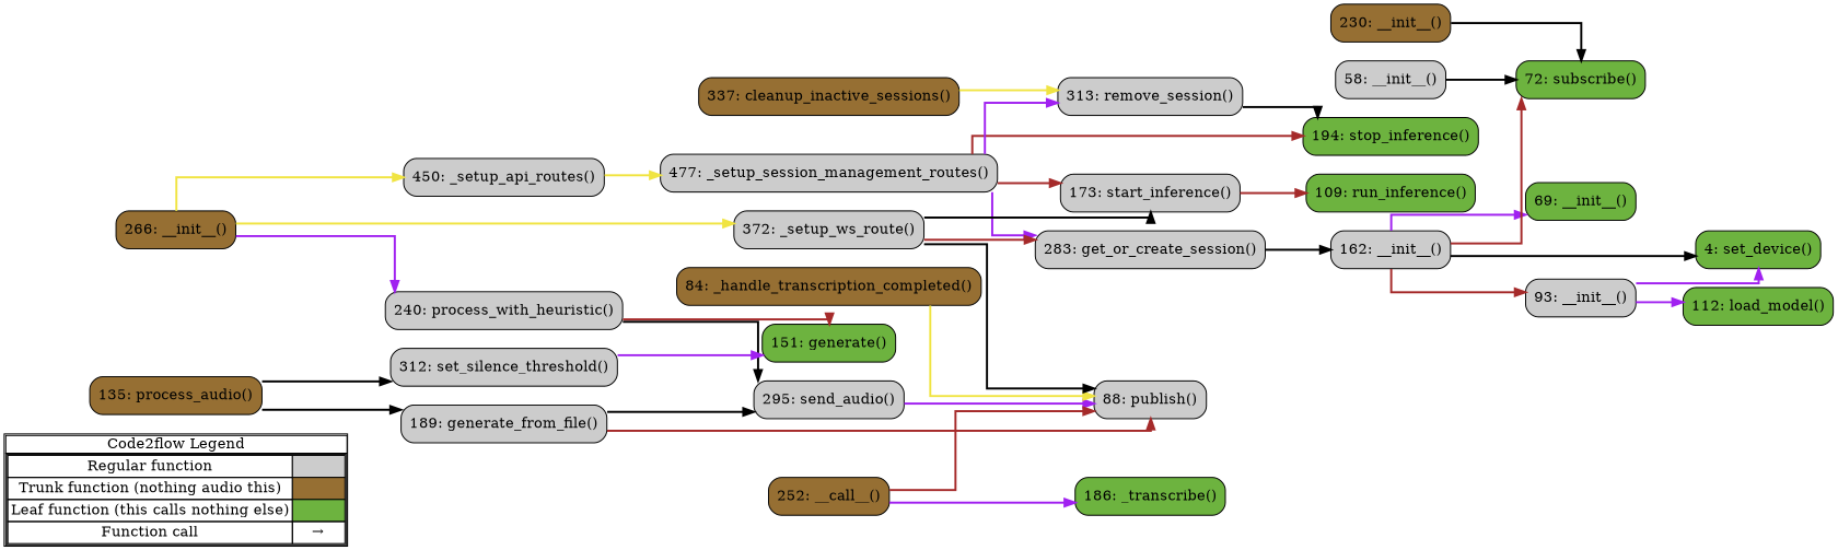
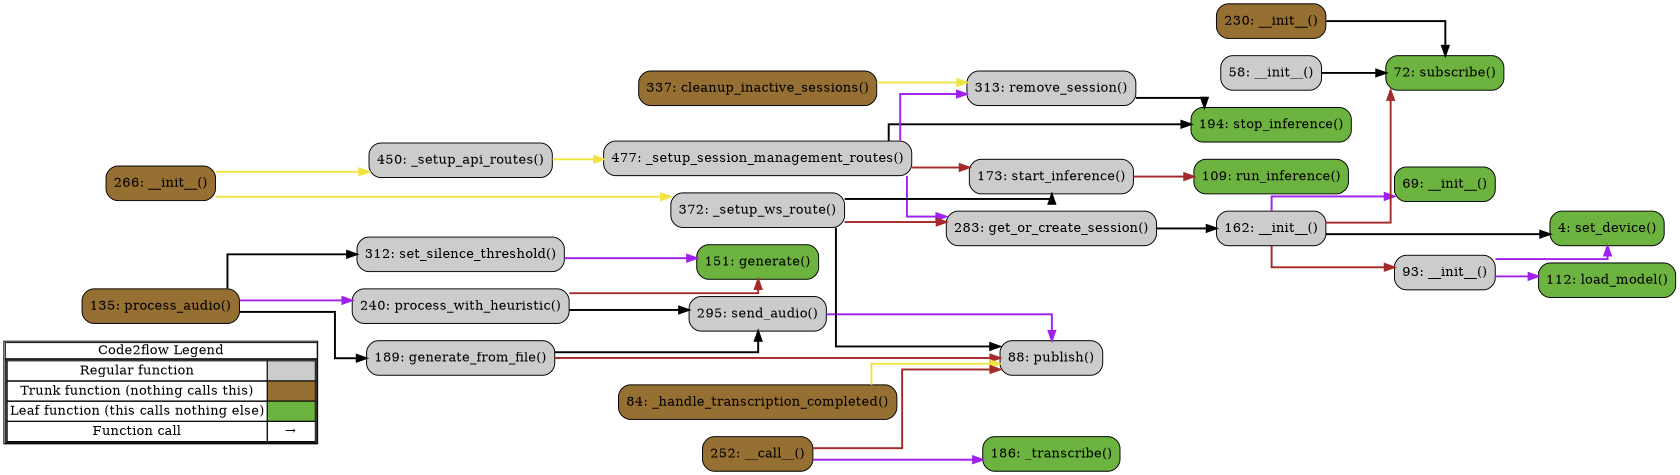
  digraph {
    concentrate=true
    rankdir=LR
    splines=ortho
    node [shape=rect fillcolor="#cccccc" style="rounded,filled"]
    edge [color=black penwidth=2]
-   n1 [label=<         <table cellspacing="0" cellpadding="0" border="1"><tr><td>Code2flow Legend</td></tr><tr><td>         <table cellspacing="0">         <tr><td>Regular function</td><td width="50px" bgcolor='#cccccc'></td></tr>         <tr><td>Trunk function (nothing audio this)</td><td bgcolor='#966F33'></td></tr>         <tr><td>Leaf function (this calls nothing else)</td><td bgcolor='#6db33f'></td></tr>         <tr><td>Function call</td><td><font color='black'>&#8594;</font></td></tr>         </table></td></tr></table>         > margin=0 shape=none fillcolor="" style=""]
+   n1 [label=<         <table cellspacing="0" cellpadding="0" border="1"><tr><td>Code2flow Legend</td></tr><tr><td>         <table cellspacing="0">         <tr><td>Regular function</td><td width="50px" bgcolor='#cccccc'></td></tr>         <tr><td>Trunk function (nothing calls this)</td><td bgcolor='#966F33'></td></tr>         <tr><td>Leaf function (this calls nothing else)</td><td bgcolor='#6db33f'></td></tr>         <tr><td>Function call</td><td><font color='black'>&#8594;</font></td></tr>         </table></td></tr></table>         > margin=0 shape=none fillcolor="" style=""]
    n2 [fillcolor="#6db33f" label="69: __init__()"]
    n3 [label="88: publish()"]
    n4 [fillcolor="#6db33f" label="72: subscribe()"]
    n5 [fillcolor="#6db33f" label="151: generate()"]
    n6 [label="189: generate_from_file()"]
    n7 [fillcolor="#966F33" label="135: process_audio()"]
    n8 [label="240: process_with_heuristic()"]
    n9 [label="295: send_audio()"]
    n10 [label="312: set_silence_threshold()"]
    n11 [label="58: __init__()"]
    n12 [fillcolor="#966F33" label="84: _handle_transcription_completed()"]
    n13 [fillcolor="#6db33f" label="109: run_inference()"]
    n14 [fillcolor="#966F33" label="230: __init__()"]
    n15 [label="162: __init__()"]
    n16 [label="173: start_inference()"]
    n17 [fillcolor="#6db33f" label="194: stop_inference()"]
    n18 [fillcolor="#966F33" label="266: __init__()"]
    n19 [label="450: _setup_api_routes()"]
    n20 [label="477: _setup_session_management_routes()"]
    n21 [label="372: _setup_ws_route()"]
    n22 [fillcolor="#966F33" label="337: cleanup_inactive_sessions()"]
    n23 [label="283: get_or_create_session()"]
    n24 [label="313: remove_session()"]
    n25 [fillcolor="#6db33f" label="4: set_device()"]
    n26 [fillcolor="#966F33" label="252: __call__()"]
    n27 [label="93: __init__()"]
    n28 [fillcolor="#6db33f" label="186: _transcribe()"]
    n29 [fillcolor="#6db33f" label="112: load_model()"]
    subgraph sub_1 {
      label=legend
      rank=min
      n1
    }
    subgraph sub_2 {
      label="File: events"
      style=dotted
      subgraph sub_3 {
        label="Class: EventBus"
        style=dotted
        n2
        n3
        n4
      }
    }
    subgraph sub_4 {
      label="File: inputstream_generator"
      style=dotted
      subgraph sub_5 {
        label="Class: InputStreamGenerator"
        style=dotted
        n5
        n6
        n7
        n8
        n9
        n10
      }
    }
    subgraph sub_6 {
      label="File: management"
      style=dotted
      subgraph sub_7 {
        label="Class: TranscriptionManager"
        style=dotted
        n11
        n12
        n13
      }
      subgraph sub_8 {
        label="Class: AudioManager"
        style=dotted
        n14
      }
    }
    subgraph sub_9 {
      label="File: server"
      style=dotted
      subgraph sub_10 {
        label="Class: ClientSession"
        style=dotted
        n15
        n16
        n17
      }
      subgraph sub_11 {
        label="Class: TranscriptionServer"
        style=dotted
        n18
        n19
        n20
        n21
        n22
        n23
        n24
      }
    }
    subgraph sub_12 {
      label="File: utils"
      style=dotted
      n25
    }
    subgraph sub_13 {
      label="File: whisper_model"
      style=dotted
      subgraph sub_14 {
        label="Class: WhisperModel"
        style=dotted
        n26
        n27
        n28
        n29
      }
    }
    n6 -> n3 [color=brown]
    n6 -> n9
    n7 -> n6
-   n18 -> n8 [color=purple]
+   n7 -> n8 [color=purple]
    n7 -> n10
    n8 -> n5 [color=brown]
    n8 -> n9
    n8 -> n9 [color="#D55E00"]
    n8 -> n9 [color="#D55E00"]
    n9 -> n3 [color=purple]
    n10 -> n5 [color=purple]
    n11 -> n4
    n11 -> n4 [color="#CC79A7"]
    n12 -> n3 [color="#F0E442"]
    n14 -> n4
    n14 -> n4 [color="#E69F00"]
    n15 -> n2 [color=purple]
    n15 -> n4 [color=brown]
    n15 -> n25
    n15 -> n27 [color=brown]
    n16 -> n13 [color=brown]
    n18 -> n19 [color="#F0E442"]
    n18 -> n21 [color="#F0E442"]
    n19 -> n20 [color="#F0E442"]
    n20 -> n16 [color=brown]
-   n20 -> n17 [color=brown]
+   n20 -> n17
    n20 -> n23 [color=purple]
    n20 -> n23 [color="#E69F00"]
    n20 -> n24 [color=purple]
    n21 -> n3
    n21 -> n16
    n21 -> n23 [color=brown]
    n22 -> n24 [color="#F0E442"]
    n23 -> n15
    n24 -> n17
    n26 -> n3 [color=brown]
    n26 -> n28 [color=purple]
    n27 -> n25 [color=purple]
    n27 -> n29 [color=purple]
  }
